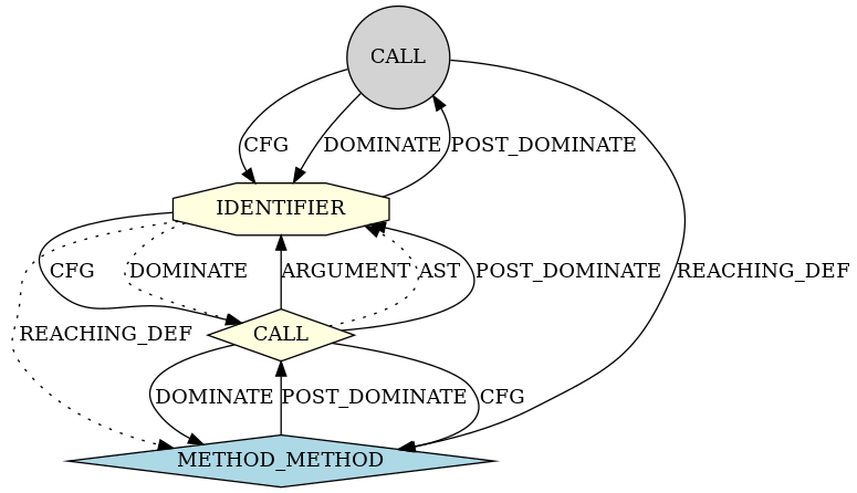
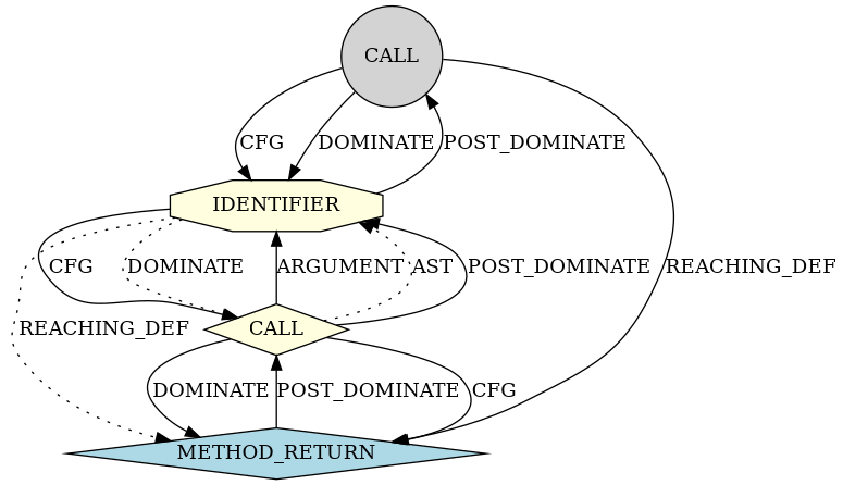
  digraph {
    node [ARGUMENT_INDEX=-1 COLUMN_NUMBER=5 LINE_NUMBER=65 TYPE_FULL_NAME=ANY style=filled fillcolor=lightyellow shape=diamond]
    edge [style=solid]
    n1 [CODE="pthread_mutex_destroy(&work_mutex)" DISPATCH_TYPE=STATIC_DISPATCH LINE_NUMBER=64 METHOD_FULL_NAME=pthread_mutex_destroy NAME=pthread_mutex_destroy ORDER=16 label=CALL fillcolor=lightgrey shape=circle]
    n2 [ARGUMENT_INDEX=1 CODE=EXIT_SUCCESS COLUMN_NUMBER=10 NAME=EXIT_SUCCESS ORDER=1 label=IDENTIFIER shape=octagon]
-   n3 [CODE=RET COLUMN_NUMBER=1 EVALUATION_STRATEGY=BY_VALUE LINE_NUMBER=14 ORDER=2 TYPE_FULL_NAME=int label=METHOD_METHOD fillcolor=lightblue ARGUMENT_INDEX=""]
+   n3 [CODE=RET COLUMN_NUMBER=1 EVALUATION_STRATEGY=BY_VALUE LINE_NUMBER=14 ORDER=2 TYPE_FULL_NAME=int label=METHOD_RETURN fillcolor=lightblue ARGUMENT_INDEX=""]
    n4 [CODE="exit(EXIT_SUCCESS)" DISPATCH_TYPE=STATIC_DISPATCH METHOD_FULL_NAME=exit NAME=exit ORDER=17 label=CALL]
    n1 -> n2 [label=CFG]
    n1 -> n2 [label=DOMINATE]
    n1 -> n3 [label=REACHING_DEF]
    n2 -> n1 [label=POST_DOMINATE]
    n2 -> n3 [label=REACHING_DEF style=dotted]
    n2 -> n4 [label=CFG]
    n2 -> n4 [label=DOMINATE style=dotted]
    n3 -> n4 [label=POST_DOMINATE]
    n4 -> n2 [label=ARGUMENT]
    n4 -> n2 [label=AST style=dotted]
    n4 -> n2 [label=POST_DOMINATE]
    n4 -> n3 [label=CFG]
    n4 -> n3 [label=DOMINATE]
  }
